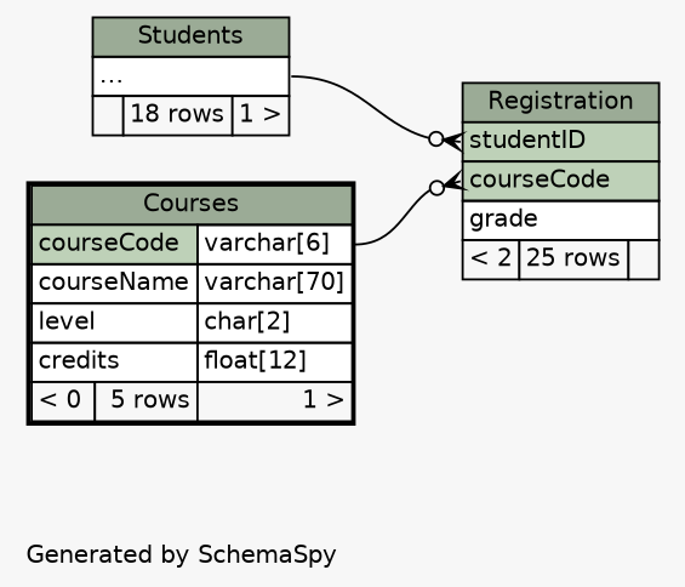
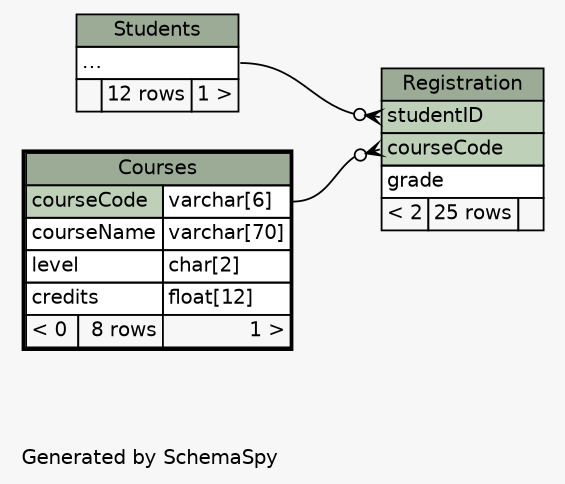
  digraph {
    bgcolor="#f7f7f7"
    fontname=Helvetica
    fontsize=11
    label="\nGenerated by SchemaSpy"
    labeljust=l
    nodesep=0.18
    rankdir=RL
    ranksep=0.46
    node [fontname=Helvetica fontsize=11 shape=plaintext]
    edge [arrowhead=none arrowsize=0.8 arrowtail=crowodot dir=back]
    n1 [label=<     <TABLE BORDER="0" CELLBORDER="1" CELLSPACING="0" BGCOLOR="#ffffff">       <TR><TD COLSPAN="3" BGCOLOR="#9bab96" ALIGN="CENTER">Registration</TD></TR>       <TR><TD PORT="studentID" COLSPAN="3" BGCOLOR="#bed1b8" ALIGN="LEFT">studentID</TD></TR>       <TR><TD PORT="courseCode" COLSPAN="3" BGCOLOR="#bed1b8" ALIGN="LEFT">courseCode</TD></TR>       <TR><TD PORT="grade" COLSPAN="3" ALIGN="LEFT">grade</TD></TR>       <TR><TD ALIGN="LEFT" BGCOLOR="#f7f7f7">&lt; 2</TD><TD ALIGN="RIGHT" BGCOLOR="#f7f7f7">25 rows</TD><TD ALIGN="RIGHT" BGCOLOR="#f7f7f7">  </TD></TR>     </TABLE>>]
-   n2 [label=<     <TABLE BORDER="2" CELLBORDER="1" CELLSPACING="0" BGCOLOR="#ffffff">       <TR><TD COLSPAN="3" BGCOLOR="#9bab96" ALIGN="CENTER">Courses</TD></TR>       <TR><TD PORT="courseCode" COLSPAN="2" BGCOLOR="#bed1b8" ALIGN="LEFT">courseCode</TD><TD PORT="courseCode.type" ALIGN="LEFT">varchar[6]</TD></TR>       <TR><TD PORT="courseName" COLSPAN="2" ALIGN="LEFT">courseName</TD><TD PORT="courseName.type" ALIGN="LEFT">varchar[70]</TD></TR>       <TR><TD PORT="level" COLSPAN="2" ALIGN="LEFT">level</TD><TD PORT="level.type" ALIGN="LEFT">char[2]</TD></TR>       <TR><TD PORT="credits" COLSPAN="2" ALIGN="LEFT">credits</TD><TD PORT="credits.type" ALIGN="LEFT">float[12]</TD></TR>       <TR><TD ALIGN="LEFT" BGCOLOR="#f7f7f7">&lt; 0</TD><TD ALIGN="RIGHT" BGCOLOR="#f7f7f7">5 rows</TD><TD ALIGN="RIGHT" BGCOLOR="#f7f7f7">1 &gt;</TD></TR>     </TABLE>>]
-   n3 [label=<     <TABLE BORDER="0" CELLBORDER="1" CELLSPACING="0" BGCOLOR="#ffffff">       <TR><TD COLSPAN="3" BGCOLOR="#9bab96" ALIGN="CENTER">Students</TD></TR>       <TR><TD PORT="elipses" COLSPAN="3" ALIGN="LEFT">...</TD></TR>       <TR><TD ALIGN="LEFT" BGCOLOR="#f7f7f7">  </TD><TD ALIGN="RIGHT" BGCOLOR="#f7f7f7">18 rows</TD><TD ALIGN="RIGHT" BGCOLOR="#f7f7f7">1 &gt;</TD></TR>     </TABLE>>]
+   n2 [label=<     <TABLE BORDER="2" CELLBORDER="1" CELLSPACING="0" BGCOLOR="#ffffff">       <TR><TD COLSPAN="3" BGCOLOR="#9bab96" ALIGN="CENTER">Courses</TD></TR>       <TR><TD PORT="courseCode" COLSPAN="2" BGCOLOR="#bed1b8" ALIGN="LEFT">courseCode</TD><TD PORT="courseCode.type" ALIGN="LEFT">varchar[6]</TD></TR>       <TR><TD PORT="courseName" COLSPAN="2" ALIGN="LEFT">courseName</TD><TD PORT="courseName.type" ALIGN="LEFT">varchar[70]</TD></TR>       <TR><TD PORT="level" COLSPAN="2" ALIGN="LEFT">level</TD><TD PORT="level.type" ALIGN="LEFT">char[2]</TD></TR>       <TR><TD PORT="credits" COLSPAN="2" ALIGN="LEFT">credits</TD><TD PORT="credits.type" ALIGN="LEFT">float[12]</TD></TR>       <TR><TD ALIGN="LEFT" BGCOLOR="#f7f7f7">&lt; 0</TD><TD ALIGN="RIGHT" BGCOLOR="#f7f7f7">8 rows</TD><TD ALIGN="RIGHT" BGCOLOR="#f7f7f7">1 &gt;</TD></TR>     </TABLE>>]
+   n3 [label=<     <TABLE BORDER="0" CELLBORDER="1" CELLSPACING="0" BGCOLOR="#ffffff">       <TR><TD COLSPAN="3" BGCOLOR="#9bab96" ALIGN="CENTER">Students</TD></TR>       <TR><TD PORT="elipses" COLSPAN="3" ALIGN="LEFT">...</TD></TR>       <TR><TD ALIGN="LEFT" BGCOLOR="#f7f7f7">  </TD><TD ALIGN="RIGHT" BGCOLOR="#f7f7f7">12 rows</TD><TD ALIGN="RIGHT" BGCOLOR="#f7f7f7">1 &gt;</TD></TR>     </TABLE>>]
    n1 -> n2 [headport="courseCode.type:e" tailport="courseCode:w"]
    n1 -> n3 [headport="elipses:e" tailport="studentID:w"]
  }
